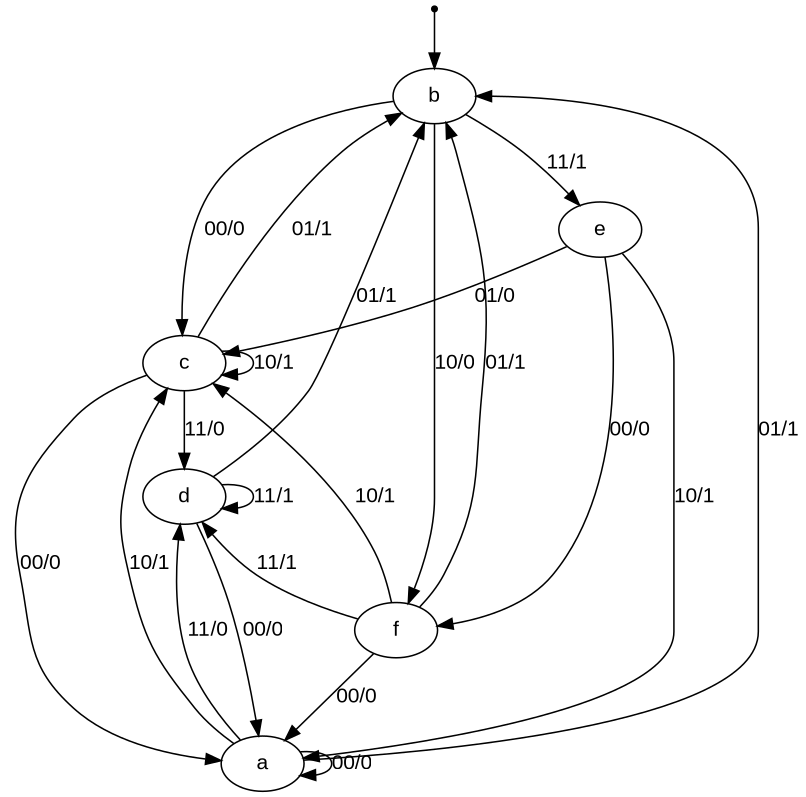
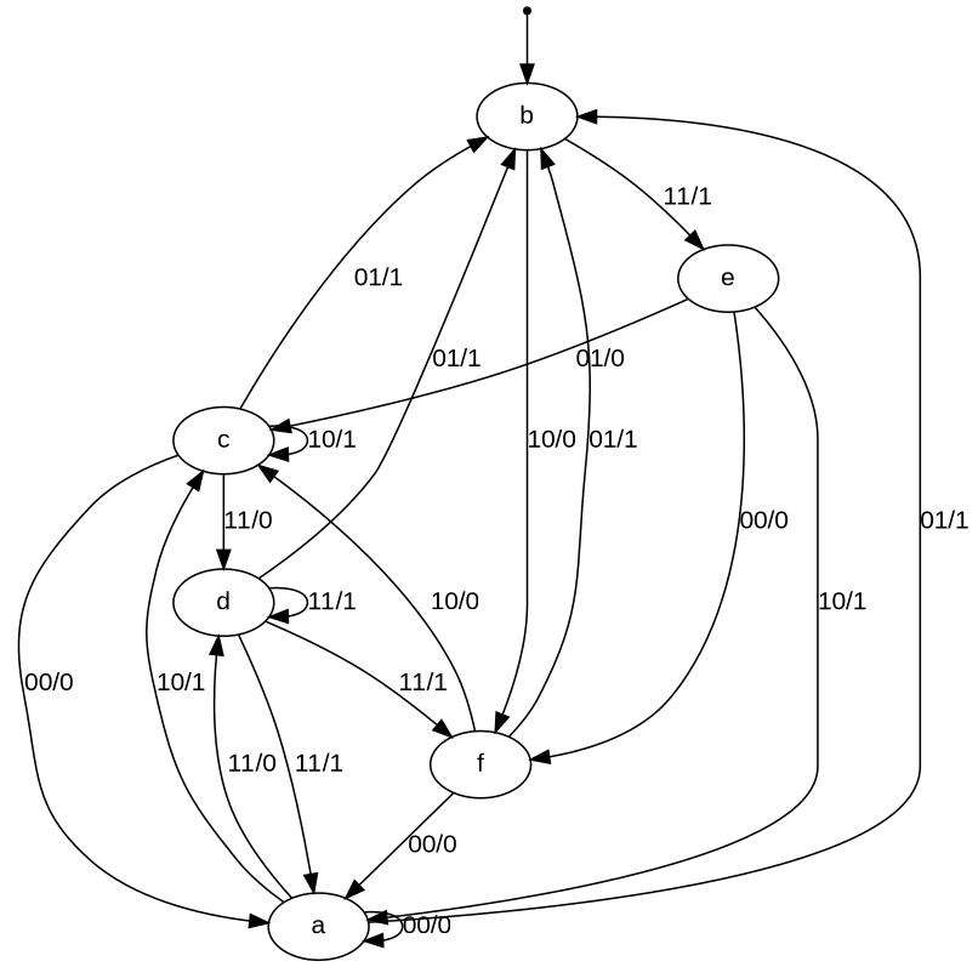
  digraph {
    fontname="Liberation Sans"
    rankdir=TB
    node [fontname="Liberation Sans"]
    edge [fontname="Liberation Sans"]
    INIT [shape=point]
    n2 [label=b]
    n3 [label=c]
    n4 [label=f]
    n5 [label=e]
    n6 [label=a]
    n7 [label=d]
    INIT -> n2
-   n2 -> n3 [label="00/0"]
    n2 -> n4 [label="10/0"]
    n2 -> n5 [label="11/1"]
    n3 -> n2 [label="01/1"]
    n3 -> n3 [label="10/1"]
    n3 -> n6 [label="00/0"]
    n3 -> n7 [label="11/0"]
    n4 -> n2 [label="01/1"]
-   n4 -> n3 [label="10/1"]
+   n4 -> n3 [label="10/0"]
    n4 -> n6 [label="00/0"]
-   n4 -> n7 [label="11/1"]
+   n7 -> n4 [label="11/1"]
    n5 -> n3 [label="01/0"]
    n5 -> n4 [label="00/0"]
    n5 -> n6 [label="10/1"]
    n6 -> n2 [label="01/1"]
    n6 -> n3 [label="10/1"]
    n6 -> n6 [label="00/0"]
    n6 -> n7 [label="11/0"]
    n7 -> n2 [label="01/1"]
-   n7 -> n6 [label="00/0"]
+   n7 -> n6 [label="11/1"]
    n7 -> n7 [label="11/1"]
  }
